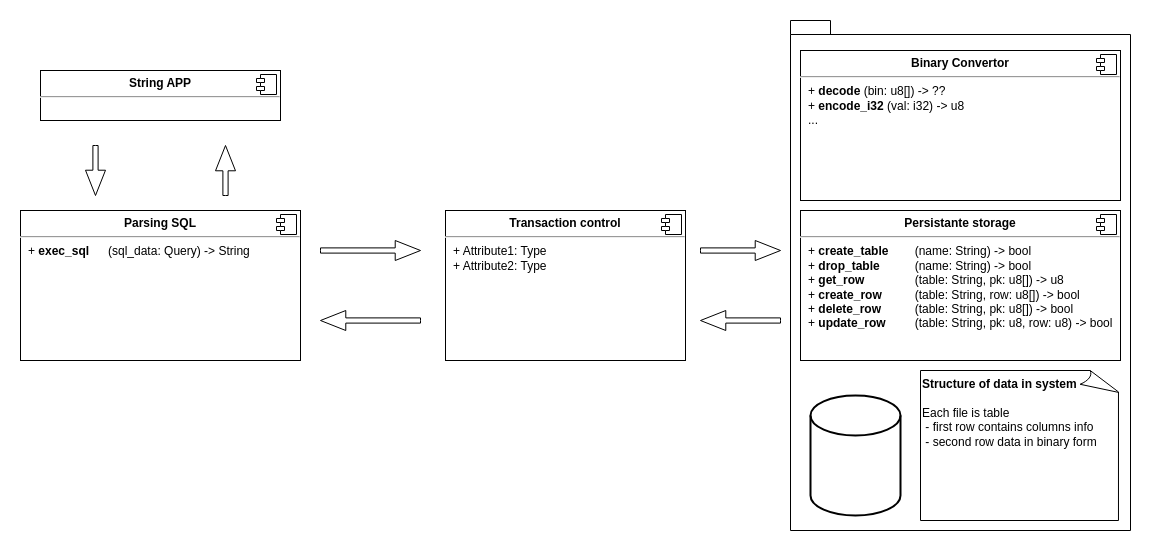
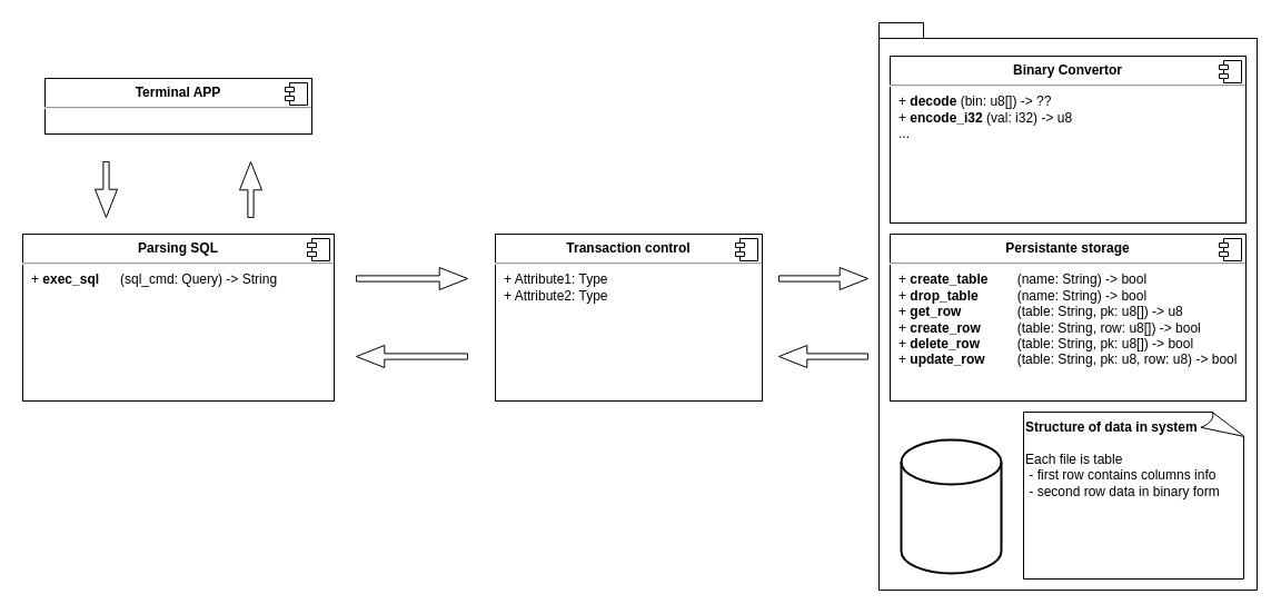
  <mxCell id="0" />
  <mxCell id="1" parent="0" />
  <mxCell id="2" value="" style="shape=folder;fontStyle=1;spacingTop=10;tabWidth=40;tabHeight=14;tabPosition=left;html=1;" vertex="1" parent="1"><mxGeometry x="790" y="20" width="340" height="510" as="geometry" /></mxCell>
- <mxCell id="3" value="&lt;p style=&quot;margin:0px;margin-top:6px;text-align:center;&quot;&gt;&lt;b&gt;String APP&lt;/b&gt;&lt;/p&gt;&lt;hr&gt;&lt;p style=&quot;margin:0px;margin-left:8px;&quot;&gt;&lt;br&gt;&lt;/p&gt;" style="align=left;overflow=fill;html=1;dropTarget=0;" vertex="1" parent="1"><mxGeometry x="40" y="70" width="240" height="50" as="geometry" /></mxCell>
+ <mxCell id="3" value="&lt;p style=&quot;margin:0px;margin-top:6px;text-align:center;&quot;&gt;&lt;b&gt;Terminal APP&lt;/b&gt;&lt;/p&gt;&lt;hr&gt;&lt;p style=&quot;margin:0px;margin-left:8px;&quot;&gt;&lt;br&gt;&lt;/p&gt;" style="align=left;overflow=fill;html=1;dropTarget=0;" vertex="1" parent="1"><mxGeometry x="40" y="70" width="240" height="50" as="geometry" /></mxCell>
  <mxCell id="4" value="" style="shape=component;jettyWidth=8;jettyHeight=4;" vertex="1" parent="3"><mxGeometry x="1" width="20" height="20" relative="1" as="geometry"><mxPoint x="-24" y="4" as="offset" /></mxGeometry></mxCell>
- <mxCell id="5" value="&lt;p style=&quot;margin:0px;margin-top:6px;text-align:center;&quot;&gt;&lt;b&gt;Parsing SQL&lt;/b&gt;&lt;/p&gt;&lt;hr&gt;&lt;p style=&quot;margin:0px;margin-left:8px;&quot;&gt;+ &lt;b&gt;exec_sql&lt;/b&gt;&lt;span style=&quot;&quot;&gt;&#09;&lt;span style=&quot;white-space: pre;&quot;&gt;&#09;&lt;/span&gt;&lt;span style=&quot;&quot;&gt;(sql_data: Query) -&amp;gt; String&lt;/span&gt;&lt;/span&gt;&lt;br&gt;&lt;br&gt;&lt;/p&gt;" style="align=left;overflow=fill;html=1;dropTarget=0;" vertex="1" parent="1"><mxGeometry x="20" y="210" width="280" height="150" as="geometry" /></mxCell>
+ <mxCell id="5" value="&lt;p style=&quot;margin:0px;margin-top:6px;text-align:center;&quot;&gt;&lt;b&gt;Parsing SQL&lt;/b&gt;&lt;/p&gt;&lt;hr&gt;&lt;p style=&quot;margin:0px;margin-left:8px;&quot;&gt;+ &lt;b&gt;exec_sql&lt;/b&gt;&lt;span style=&quot;&quot;&gt;&#09;&lt;span style=&quot;white-space: pre;&quot;&gt;&#09;&lt;/span&gt;&lt;span style=&quot;&quot;&gt;(sql_cmd: Query) -&amp;gt; String&lt;/span&gt;&lt;/span&gt;&lt;br&gt;&lt;br&gt;&lt;/p&gt;" style="align=left;overflow=fill;html=1;dropTarget=0;" vertex="1" parent="1"><mxGeometry x="20" y="210" width="280" height="150" as="geometry" /></mxCell>
  <mxCell id="6" value="" style="shape=component;jettyWidth=8;jettyHeight=4;" vertex="1" parent="5"><mxGeometry x="1" width="20" height="20" relative="1" as="geometry"><mxPoint x="-24" y="4" as="offset" /></mxGeometry></mxCell>
  <mxCell id="7" value="&lt;p style=&quot;margin:0px;margin-top:6px;text-align:center;&quot;&gt;&lt;b&gt;Transaction control&lt;/b&gt;&lt;/p&gt;&lt;hr&gt;&lt;p style=&quot;margin:0px;margin-left:8px;&quot;&gt;+ Attribute1: Type&lt;br&gt;+ Attribute2: Type&lt;/p&gt;" style="align=left;overflow=fill;html=1;dropTarget=0;" vertex="1" parent="1"><mxGeometry x="445" y="210" width="240" height="150" as="geometry" /></mxCell>
  <mxCell id="8" value="" style="shape=component;jettyWidth=8;jettyHeight=4;" vertex="1" parent="7"><mxGeometry x="1" width="20" height="20" relative="1" as="geometry"><mxPoint x="-24" y="4" as="offset" /></mxGeometry></mxCell>
  <mxCell id="9" value="&lt;p style=&quot;margin:0px;margin-top:6px;text-align:center;&quot;&gt;&lt;b&gt;Persistante storage&lt;/b&gt;&lt;/p&gt;&lt;hr&gt;&lt;p style=&quot;margin:0px;margin-left:8px;&quot;&gt;+ &lt;b&gt;create_table&lt;span style=&quot;white-space: pre;&quot;&gt;&#09;&lt;/span&gt;&lt;/b&gt;(name: String) -&amp;gt; bool&amp;nbsp;&lt;br&gt;+ &lt;b&gt;drop_table&lt;span style=&quot;white-space: pre;&quot;&gt;&#09;&lt;span style=&quot;white-space: pre;&quot;&gt;&#09;&lt;/span&gt;&lt;/span&gt;&lt;/b&gt;(name: String) -&amp;gt; bool&lt;/p&gt;&lt;p style=&quot;margin:0px;margin-left:8px;&quot;&gt;+ &lt;b&gt;get_row&lt;span style=&quot;white-space: pre;&quot;&gt;&#09;&lt;span style=&quot;white-space: pre;&quot;&gt;&#09;&lt;/span&gt;&lt;/span&gt;&lt;/b&gt;(table: String, pk: u8[]) -&amp;gt; u8&lt;/p&gt;&lt;p style=&quot;margin:0px;margin-left:8px;&quot;&gt;+ &lt;b&gt;create_row&lt;span style=&quot;white-space: pre;&quot;&gt;&#09;&lt;span style=&quot;white-space: pre;&quot;&gt;&#09;&lt;/span&gt;&lt;/span&gt;&lt;/b&gt;(table: String, row: u8[]) -&amp;gt; bool&lt;/p&gt;&lt;p style=&quot;margin:0px;margin-left:8px;&quot;&gt;+ &lt;b&gt;delete_row&lt;span style=&quot;white-space: pre;&quot;&gt;&#09;&lt;span style=&quot;white-space: pre;&quot;&gt;&#09;&lt;/span&gt;&lt;/span&gt;&lt;/b&gt;(table: String, pk: u8[]) -&amp;gt; bool&lt;/p&gt;&lt;p style=&quot;margin:0px;margin-left:8px;&quot;&gt;+ &lt;b&gt;update_row&lt;/b&gt;&lt;span style=&quot;white-space: pre;&quot;&gt;&#09;&lt;span style=&quot;white-space: pre;&quot;&gt;&#09;(table: String, pk: u8, row: u8) -&amp;gt; bool&lt;/span&gt;&lt;/span&gt;&lt;/p&gt;" style="align=left;overflow=fill;html=1;dropTarget=0;" vertex="1" parent="1"><mxGeometry x="800" y="210" width="320" height="150" as="geometry" /></mxCell>
  <mxCell id="10" value="" style="shape=component;jettyWidth=8;jettyHeight=4;" vertex="1" parent="9"><mxGeometry x="1" width="20" height="20" relative="1" as="geometry"><mxPoint x="-24" y="4" as="offset" /></mxGeometry></mxCell>
  <mxCell id="11" value="" style="html=1;shadow=0;dashed=0;align=center;verticalAlign=middle;shape=mxgraph.arrows2.arrow;dy=0.74;dx=25.29;notch=0;" vertex="1" parent="1"><mxGeometry x="320" y="240" width="100" height="20" as="geometry" /></mxCell>
  <mxCell id="12" value="" style="html=1;shadow=0;dashed=0;align=center;verticalAlign=middle;shape=mxgraph.arrows2.arrow;dy=0.74;dx=25.29;notch=0;" vertex="1" parent="1"><mxGeometry x="700" y="240" width="80" height="20" as="geometry" /></mxCell>
  <mxCell id="13" value="" style="html=1;shadow=0;dashed=0;align=center;verticalAlign=middle;shape=mxgraph.arrows2.arrow;dy=0.74;dx=25.29;notch=0;rotation=-180;" vertex="1" parent="1"><mxGeometry x="320" y="310" width="100" height="20" as="geometry" /></mxCell>
  <mxCell id="14" value="" style="html=1;shadow=0;dashed=0;align=center;verticalAlign=middle;shape=mxgraph.arrows2.arrow;dy=0.74;dx=25.29;notch=0;rotation=-180;" vertex="1" parent="1"><mxGeometry x="700" y="310" width="80" height="20" as="geometry" /></mxCell>
  <mxCell id="15" value="" style="html=1;shadow=0;dashed=0;align=center;verticalAlign=middle;shape=mxgraph.arrows2.arrow;dy=0.74;dx=25.29;notch=0;rotation=90;" vertex="1" parent="1"><mxGeometry x="70" y="160" width="50" height="20" as="geometry" /></mxCell>
  <mxCell id="16" value="" style="html=1;shadow=0;dashed=0;align=center;verticalAlign=middle;shape=mxgraph.arrows2.arrow;dy=0.74;dx=25.29;notch=0;rotation=-90;" vertex="1" parent="1"><mxGeometry x="200" y="160" width="50" height="20" as="geometry" /></mxCell>
  <mxCell id="17" value="&lt;p style=&quot;margin:0px;margin-top:6px;text-align:center;&quot;&gt;&lt;b&gt;Binary Convertor&lt;/b&gt;&lt;/p&gt;&lt;hr&gt;&lt;p style=&quot;margin:0px;margin-left:8px;&quot;&gt;+ &lt;b&gt;decode&lt;/b&gt;&lt;span style=&quot;&quot;&gt;&#09;&lt;/span&gt;&lt;span style=&quot;&quot;&gt;&#09;&lt;span style=&quot;&quot;&gt;&#09;&lt;/span&gt;(bin: u8[]) -&amp;gt; ??&lt;/span&gt;&lt;/p&gt;&lt;p style=&quot;margin:0px;margin-left:8px;&quot;&gt;+ &lt;b&gt;encode_i32&lt;/b&gt;&lt;span style=&quot;&quot;&gt;&#09;&lt;span style=&quot;&quot;&gt;&#09;&lt;/span&gt;&lt;span style=&quot;&quot;&gt;(val: i32) -&amp;gt; u8&lt;/span&gt;&lt;/span&gt;&lt;/p&gt;&lt;p style=&quot;margin:0px;margin-left:8px;&quot;&gt;&lt;span style=&quot;&quot;&gt;&lt;span style=&quot;&quot;&gt;...&lt;/span&gt;&lt;/span&gt;&lt;/p&gt;" style="align=left;overflow=fill;html=1;dropTarget=0;" vertex="1" parent="1"><mxGeometry x="800" y="50" width="320" height="150" as="geometry" /></mxCell>
  <mxCell id="18" value="" style="shape=component;jettyWidth=8;jettyHeight=4;" vertex="1" parent="17"><mxGeometry x="1" width="20" height="20" relative="1" as="geometry"><mxPoint x="-24" y="4" as="offset" /></mxGeometry></mxCell>
  <mxCell id="19" value="" style="strokeWidth=2;html=1;shape=mxgraph.flowchart.database;whiteSpace=wrap;fillColor=none;" vertex="1" parent="1"><mxGeometry x="810" y="395" width="90" height="120" as="geometry" /></mxCell>
  <mxCell id="20" value="&lt;b&gt;Structure of data in system&lt;/b&gt;&lt;br&gt;&lt;br&gt;Each file is table&lt;br&gt;&amp;nbsp;- first row contains columns info&lt;br&gt;&amp;nbsp;- second row data in binary form" style="whiteSpace=wrap;html=1;shape=mxgraph.basic.document;fillColor=default;align=left;verticalAlign=top;" vertex="1" parent="1"><mxGeometry x="920" y="370" width="200" height="150" as="geometry" /></mxCell>
